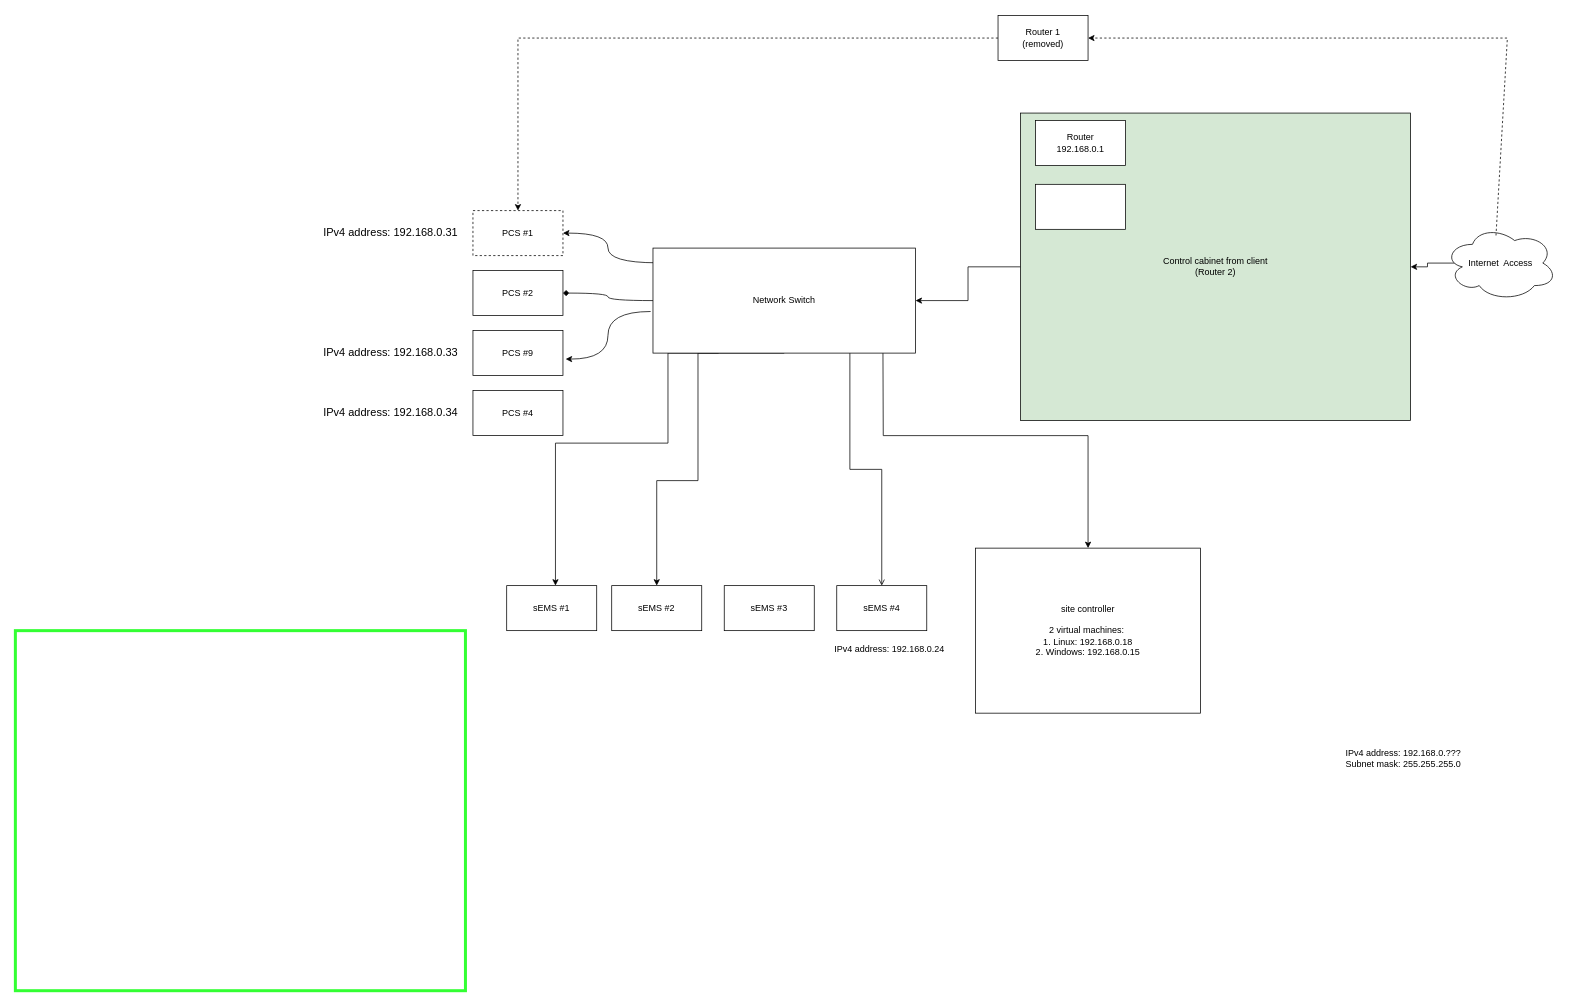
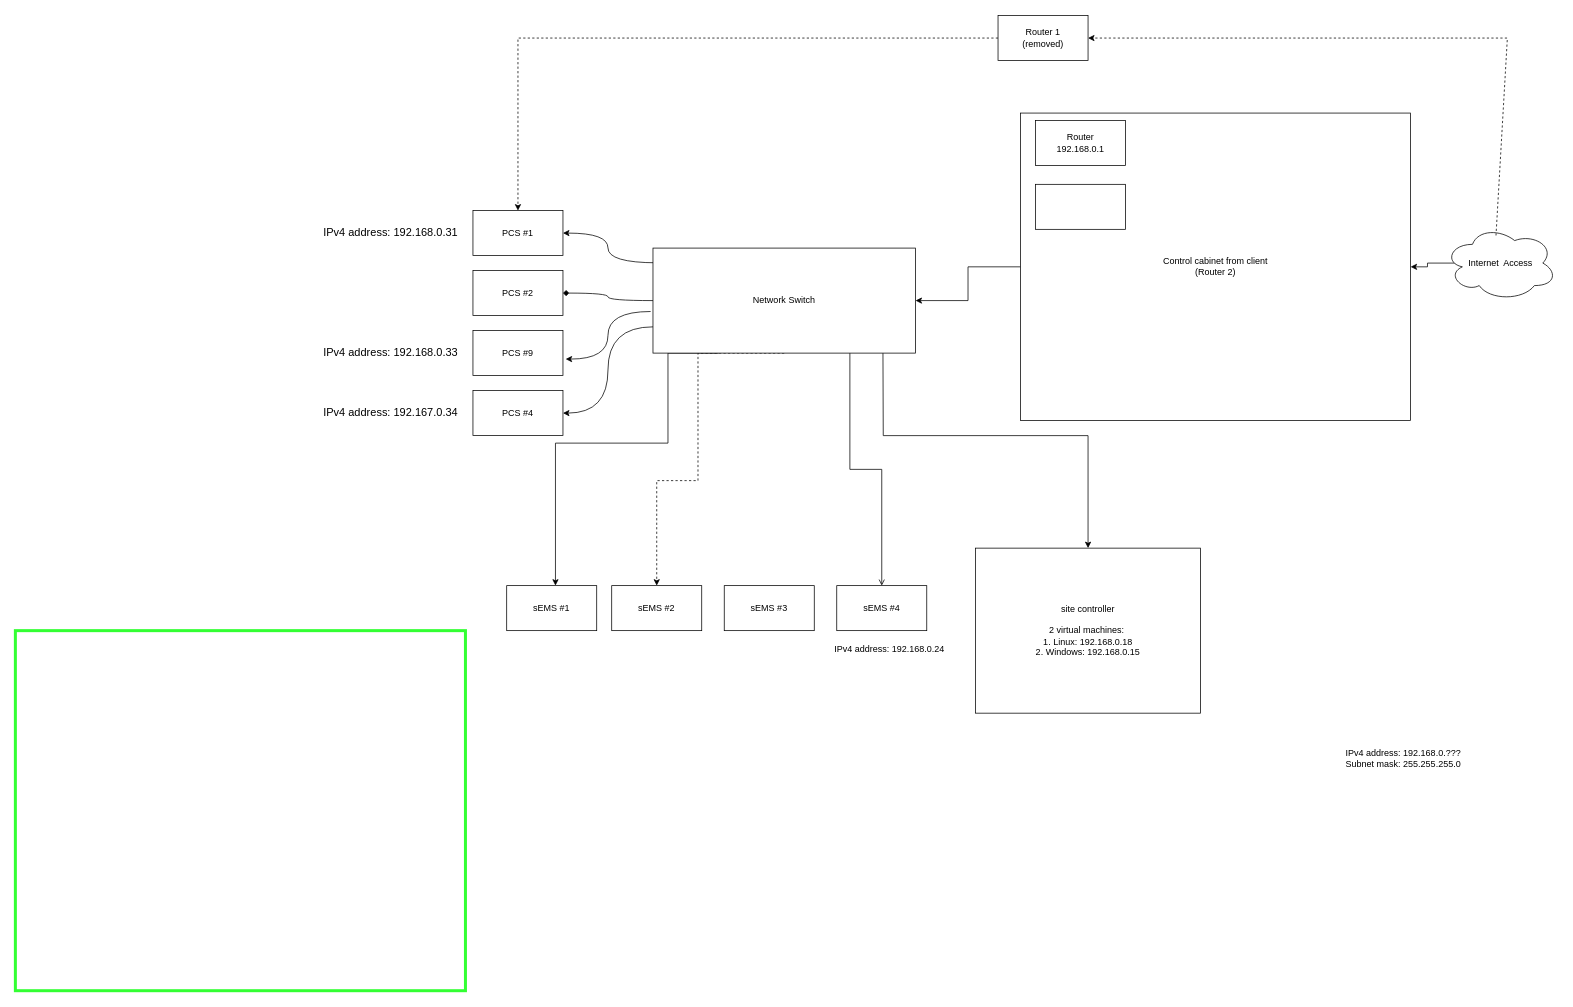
  <mxCell id="0" />
  <mxCell id="1" parent="0" />
  <mxCell id="2" value="" style="edgeStyle=orthogonalEdgeStyle;rounded=0;orthogonalLoop=1;jettySize=auto;html=1;exitX=0.096;exitY=0.5;exitDx=0;exitDy=0;exitPerimeter=0;" edge="1" parent="1" source="3" target="26"><mxGeometry relative="1" as="geometry"><Array as="points" /></mxGeometry></mxCell>
  <mxCell id="3" value="&lt;div&gt;Internet&amp;nbsp; Access&lt;/div&gt;" style="ellipse;shape=cloud;whiteSpace=wrap;html=1;" vertex="1" parent="1"><mxGeometry x="1925" y="300" width="150" height="100" as="geometry" /></mxCell>
  <mxCell id="4" value="" style="edgeStyle=orthogonalEdgeStyle;rounded=0;orthogonalLoop=1;jettySize=auto;html=1;dashed=1;" edge="1" parent="1" source="5" target="14"><mxGeometry relative="1" as="geometry" /></mxCell>
  <mxCell id="5" value="Router 1&lt;div&gt;(removed)&lt;/div&gt;" style="rounded=0;whiteSpace=wrap;html=1;" vertex="1" parent="1"><mxGeometry x="1330" y="20" width="120" height="60" as="geometry" /></mxCell>
  <mxCell id="6" value="" style="endArrow=classic;html=1;rounded=0;entryX=1;entryY=0.5;entryDx=0;entryDy=0;exitX=0.459;exitY=0.132;exitDx=0;exitDy=0;exitPerimeter=0;dashed=1;" edge="1" parent="1" source="3" target="5"><mxGeometry width="50" height="50" relative="1" as="geometry"><mxPoint x="1470" y="430" as="sourcePoint" /><mxPoint x="1250" y="520" as="targetPoint" /><Array as="points"><mxPoint x="2009" y="50" /><mxPoint x="1789" y="50" /><mxPoint x="1520" y="50" /><mxPoint x="1480" y="50" /></Array></mxGeometry></mxCell>
  <mxCell id="7" style="edgeStyle=orthogonalEdgeStyle;rounded=0;orthogonalLoop=1;jettySize=auto;html=1;exitX=0.017;exitY=0.14;exitDx=0;exitDy=0;entryX=1;entryY=0.5;entryDx=0;entryDy=0;curved=1;exitPerimeter=0;" edge="1" parent="1" source="13" target="14"><mxGeometry relative="1" as="geometry"><mxPoint x="800" y="430" as="sourcePoint" /></mxGeometry></mxCell>
  <mxCell id="8" style="edgeStyle=orthogonalEdgeStyle;rounded=0;orthogonalLoop=1;jettySize=auto;html=1;exitX=0;exitY=0.5;exitDx=0;exitDy=0;entryX=1;entryY=0.5;entryDx=0;entryDy=0;curved=1;endArrow=diamond;" edge="1" parent="1" source="13" target="15"><mxGeometry relative="1" as="geometry" /></mxCell>
- <mxCell id="10" style="edgeStyle=orthogonalEdgeStyle;rounded=0;orthogonalLoop=1;jettySize=auto;html=1;exitX=0.5;exitY=1;exitDx=0;exitDy=0;entryX=0.5;entryY=0;entryDx=0;entryDy=0;" edge="1" parent="1" source="13" target="29"><mxGeometry relative="1" as="geometry"><Array as="points"><mxPoint x="930" y="640" /><mxPoint x="875" y="640" /></Array></mxGeometry></mxCell>
+ <mxCell id="9" style="edgeStyle=orthogonalEdgeStyle;rounded=0;orthogonalLoop=1;jettySize=auto;html=1;exitX=0;exitY=0.75;exitDx=0;exitDy=0;entryX=1;entryY=0.5;entryDx=0;entryDy=0;curved=1;" edge="1" parent="1" source="13" target="17"><mxGeometry relative="1" as="geometry" /></mxCell>
+ <mxCell id="10" style="edgeStyle=orthogonalEdgeStyle;rounded=0;orthogonalLoop=1;jettySize=auto;html=1;exitX=0.5;exitY=1;exitDx=0;exitDy=0;entryX=0.5;entryY=0;entryDx=0;entryDy=0;dashed=1;" edge="1" parent="1" source="13" target="29"><mxGeometry relative="1" as="geometry"><Array as="points"><mxPoint x="930" y="640" /><mxPoint x="875" y="640" /></Array></mxGeometry></mxCell>
  <mxCell id="11" style="edgeStyle=orthogonalEdgeStyle;rounded=0;orthogonalLoop=1;jettySize=auto;html=1;exitX=0.25;exitY=1;exitDx=0;exitDy=0;" edge="1" parent="1" source="13" target="30"><mxGeometry relative="1" as="geometry"><Array as="points"><mxPoint x="890" y="470" /><mxPoint x="890" y="590" /><mxPoint x="740" y="590" /></Array></mxGeometry></mxCell>
  <mxCell id="12" style="edgeStyle=orthogonalEdgeStyle;rounded=0;orthogonalLoop=1;jettySize=auto;html=1;exitX=0.75;exitY=1;exitDx=0;exitDy=0;entryX=0.5;entryY=0;entryDx=0;entryDy=0;endArrow=open;" edge="1" parent="1" source="13" target="23"><mxGeometry relative="1" as="geometry" /></mxCell>
  <mxCell id="13" value="Network Switch" style="rounded=0;whiteSpace=wrap;html=1;" vertex="1" parent="1"><mxGeometry x="870" y="330" width="350" height="140" as="geometry" /></mxCell>
- <mxCell id="14" value="PCS #1" style="rounded=0;whiteSpace=wrap;html=1;dashed=1;" vertex="1" parent="1"><mxGeometry x="630" y="280" width="120" height="60" as="geometry" /></mxCell>
+ <mxCell id="14" value="PCS #1" style="rounded=0;whiteSpace=wrap;html=1;" vertex="1" parent="1"><mxGeometry x="630" y="280" width="120" height="60" as="geometry" /></mxCell>
  <mxCell id="15" value="PCS #2" style="rounded=0;whiteSpace=wrap;html=1;" vertex="1" parent="1"><mxGeometry x="630" y="360" width="120" height="60" as="geometry" /></mxCell>
  <mxCell id="16" value="PCS #9" style="rounded=0;whiteSpace=wrap;html=1;" vertex="1" parent="1"><mxGeometry x="630" y="440" width="120" height="60" as="geometry" /></mxCell>
  <mxCell id="17" value="PCS #4" style="rounded=0;whiteSpace=wrap;html=1;" vertex="1" parent="1"><mxGeometry x="630" y="520" width="120" height="60" as="geometry" /></mxCell>
  <mxCell id="18" style="edgeStyle=orthogonalEdgeStyle;rounded=0;orthogonalLoop=1;jettySize=auto;html=1;exitX=-0.009;exitY=0.604;exitDx=0;exitDy=0;entryX=1.03;entryY=0.633;entryDx=0;entryDy=0;entryPerimeter=0;curved=1;exitPerimeter=0;" edge="1" parent="1" source="13" target="16"><mxGeometry relative="1" as="geometry" /></mxCell>
  <mxCell id="19" value="IPv4 address: 192.168.0.???&lt;div&gt;Subnet mask: 255.255.255.0&lt;/div&gt;" style="text;html=1;align=center;verticalAlign=middle;resizable=0;points=[];autosize=1;strokeColor=none;fillColor=none;" vertex="1" parent="1"><mxGeometry x="1780" y="990" width="180" height="40" as="geometry" /></mxCell>
  <mxCell id="20" value="&lt;span style=&quot;font-size:11.0pt;line-height:115%;&lt;br/&gt;font-family:&amp;quot;Calibri&amp;quot;,sans-serif;mso-ascii-theme-font:minor-latin;mso-fareast-font-family:&lt;br/&gt;SimSun;mso-fareast-theme-font:minor-fareast;mso-hansi-theme-font:minor-latin;&lt;br/&gt;mso-bidi-font-family:&amp;quot;Times New Roman&amp;quot;;mso-bidi-theme-font:minor-bidi;&lt;br/&gt;mso-ansi-language:EN-US;mso-fareast-language:EN-US;mso-bidi-language:AR-SA&quot;&gt;IPv4 address: 192.168.0.31&lt;/span&gt;" style="text;html=1;align=center;verticalAlign=middle;resizable=0;points=[];autosize=1;strokeColor=none;fillColor=none;" vertex="1" parent="1"><mxGeometry x="420" y="295" width="200" height="30" as="geometry" /></mxCell>
  <mxCell id="21" value="&lt;span style=&quot;font-size:11.0pt;line-height:115%;&lt;br/&gt;font-family:&amp;quot;Calibri&amp;quot;,sans-serif;mso-ascii-theme-font:minor-latin;mso-fareast-font-family:&lt;br/&gt;SimSun;mso-fareast-theme-font:minor-fareast;mso-hansi-theme-font:minor-latin;&lt;br/&gt;mso-bidi-font-family:&amp;quot;Times New Roman&amp;quot;;mso-bidi-theme-font:minor-bidi;&lt;br/&gt;mso-ansi-language:EN-US;mso-fareast-language:EN-US;mso-bidi-language:AR-SA&quot;&gt;IPv4 address: 192.168.0.33&lt;/span&gt;" style="text;html=1;align=center;verticalAlign=middle;resizable=0;points=[];autosize=1;strokeColor=none;fillColor=none;" vertex="1" parent="1"><mxGeometry x="420" y="455" width="200" height="30" as="geometry" /></mxCell>
- <mxCell id="22" value="&lt;span style=&quot;font-size:11.0pt;line-height:115%;&lt;br/&gt;font-family:&amp;quot;Calibri&amp;quot;,sans-serif;mso-ascii-theme-font:minor-latin;mso-fareast-font-family:&lt;br/&gt;SimSun;mso-fareast-theme-font:minor-fareast;mso-hansi-theme-font:minor-latin;&lt;br/&gt;mso-bidi-font-family:&amp;quot;Times New Roman&amp;quot;;mso-bidi-theme-font:minor-bidi;&lt;br/&gt;mso-ansi-language:EN-US;mso-fareast-language:EN-US;mso-bidi-language:AR-SA&quot;&gt;IPv4 address: 192.168.0.34&lt;/span&gt;" style="text;html=1;align=center;verticalAlign=middle;resizable=0;points=[];autosize=1;strokeColor=none;fillColor=none;" vertex="1" parent="1"><mxGeometry x="420" y="535" width="200" height="30" as="geometry" /></mxCell>
+ <mxCell id="22" value="&lt;span style=&quot;font-size:11.0pt;line-height:115%;&lt;br/&gt;font-family:&amp;quot;Calibri&amp;quot;,sans-serif;mso-ascii-theme-font:minor-latin;mso-fareast-font-family:&lt;br/&gt;SimSun;mso-fareast-theme-font:minor-fareast;mso-hansi-theme-font:minor-latin;&lt;br/&gt;mso-bidi-font-family:&amp;quot;Times New Roman&amp;quot;;mso-bidi-theme-font:minor-bidi;&lt;br/&gt;mso-ansi-language:EN-US;mso-fareast-language:EN-US;mso-bidi-language:AR-SA&quot;&gt;IPv4 address: 192.167.0.34&lt;/span&gt;" style="text;html=1;align=center;verticalAlign=middle;resizable=0;points=[];autosize=1;strokeColor=none;fillColor=none;" vertex="1" parent="1"><mxGeometry x="420" y="535" width="200" height="30" as="geometry" /></mxCell>
  <mxCell id="23" value="sEMS #4" style="whiteSpace=wrap;html=1;" vertex="1" parent="1"><mxGeometry x="1115" y="780" width="120" height="60" as="geometry" /></mxCell>
  <mxCell id="24" value="IPv4 address: 192.168.0.24" style="text;html=1;align=center;verticalAlign=middle;resizable=0;points=[];autosize=1;strokeColor=none;fillColor=none;" vertex="1" parent="1"><mxGeometry x="1100" y="850" width="170" height="30" as="geometry" /></mxCell>
  <mxCell id="25" style="edgeStyle=orthogonalEdgeStyle;rounded=0;orthogonalLoop=1;jettySize=auto;html=1;exitX=0;exitY=0.5;exitDx=0;exitDy=0;entryX=1;entryY=0.5;entryDx=0;entryDy=0;" edge="1" parent="1" source="26" target="13"><mxGeometry relative="1" as="geometry" /></mxCell>
- <mxCell id="26" value="Control cabinet from client&lt;div&gt;(Router 2)&lt;/div&gt;" style="rounded=0;whiteSpace=wrap;html=1;fillColor=#d5e8d4;" vertex="1" parent="1"><mxGeometry x="1360" y="150" width="520" height="410" as="geometry" /></mxCell>
+ <mxCell id="26" value="Control cabinet from client&lt;div&gt;(Router 2)&lt;/div&gt;" style="rounded=0;whiteSpace=wrap;html=1;" vertex="1" parent="1"><mxGeometry x="1360" y="150" width="520" height="410" as="geometry" /></mxCell>
  <mxCell id="27" value="" style="rounded=0;whiteSpace=wrap;html=1;fillColor=none;strokeWidth=4;strokeColor=#33FF33;" vertex="1" parent="1"><mxGeometry x="20" y="840" width="600" height="480" as="geometry" /></mxCell>
  <mxCell id="28" value="sEMS #3" style="whiteSpace=wrap;html=1;" vertex="1" parent="1"><mxGeometry x="965" y="780" width="120" height="60" as="geometry" /></mxCell>
  <mxCell id="29" value="sEMS #2" style="whiteSpace=wrap;html=1;" vertex="1" parent="1"><mxGeometry x="815" y="780" width="120" height="60" as="geometry" /></mxCell>
  <mxCell id="30" value="sEMS #1" style="whiteSpace=wrap;html=1;" vertex="1" parent="1"><mxGeometry x="675" y="780" width="120" height="60" as="geometry" /></mxCell>
  <mxCell id="31" value="Router&lt;div&gt;192.168.0.1&lt;/div&gt;" style="rounded=0;whiteSpace=wrap;html=1;" vertex="1" parent="1"><mxGeometry x="1380" y="160" width="120" height="60" as="geometry" /></mxCell>
  <mxCell id="32" value="site controller&lt;div&gt;&lt;br&gt;&lt;/div&gt;&lt;div&gt;2 virtual machines:&amp;nbsp;&lt;/div&gt;&lt;div&gt;1. Linux: 192.168.0.18&lt;/div&gt;&lt;div&gt;2. Windows: 192.168.0.15&lt;/div&gt;" style="whiteSpace=wrap;html=1;" vertex="1" parent="1"><mxGeometry x="1300" y="730" width="300" height="220" as="geometry" /></mxCell>
  <mxCell id="33" value="" style="edgeStyle=none;orthogonalLoop=1;jettySize=auto;html=1;rounded=0;entryX=0.5;entryY=0;entryDx=0;entryDy=0;exitX=0.876;exitY=1.001;exitDx=0;exitDy=0;exitPerimeter=0;" edge="1" parent="1" source="13" target="32"><mxGeometry width="100" relative="1" as="geometry"><mxPoint x="1130" y="480" as="sourcePoint" /><mxPoint x="1230" y="480" as="targetPoint" /><Array as="points"><mxPoint x="1177" y="580" /><mxPoint x="1450" y="580" /></Array></mxGeometry></mxCell>
  <mxCell id="34" value="" style="rounded=0;whiteSpace=wrap;html=1;" vertex="1" parent="1"><mxGeometry x="1380" y="245" width="120" height="60" as="geometry" /></mxCell>
